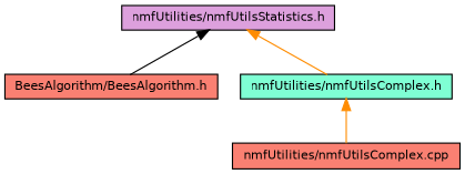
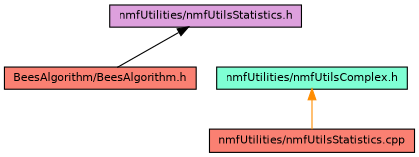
  digraph {
    node [color=black fillcolor=salmon fontname=Helvetica fontsize=10 shape=record style=filled]
    edge [color=darkorange dir=back fontname=Helvetica fontsize=10 labelfontname=Helvetica labelfontsize=10 style=solid]
    n1 [fillcolor=plum fontcolor=black height=0.2 label="nmfUtilities/nmfUtilsStatistics.h" width=0.4]
    n2 [height=0.2 label="BeesAlgorithm/BeesAlgorithm.h" width=0.4]
    n3 [fillcolor=aquamarine height=0.2 label="nmfUtilities/nmfUtilsComplex.h" width=0.4]
-   n4 [height=0.2 label="nmfUtilities/nmfUtilsComplex.cpp" width=0.4]
+   n4 [height=0.2 label="nmfUtilities/nmfUtilsStatistics.cpp" width=0.4]
    n1 -> n2 [color=black]
-   n1 -> n3
    n3 -> n4
  }
